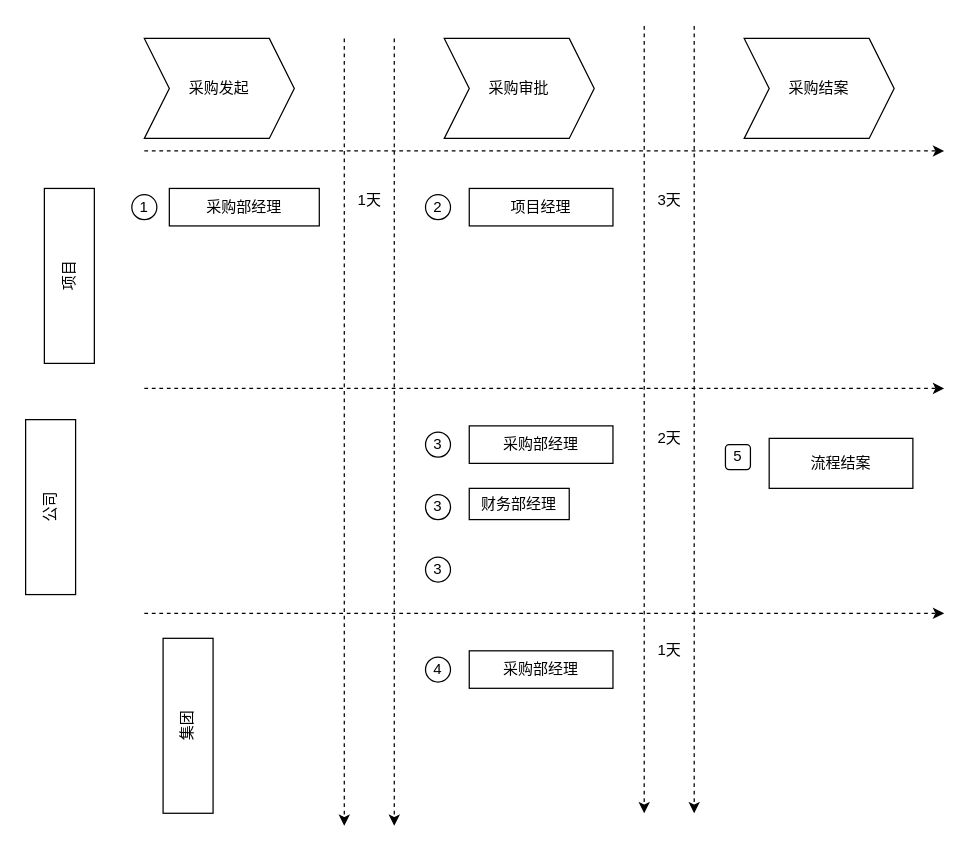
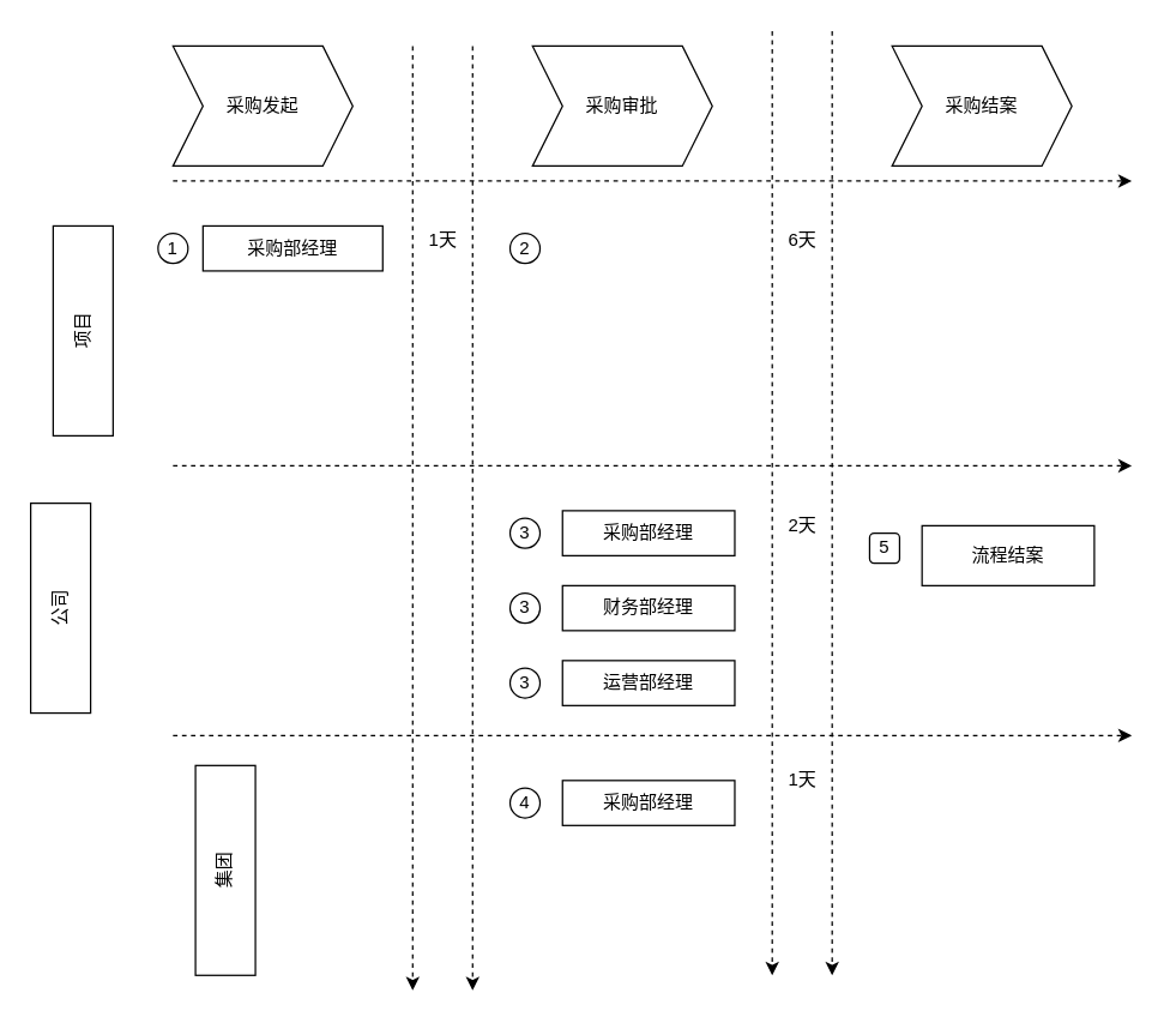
  <mxCell id="0" />
  <mxCell id="1" parent="0" />
  <mxCell id="2" value="采购发起" style="shape=step;perimeter=stepPerimeter;whiteSpace=wrap;html=1;fixedSize=1;rounded=0;" parent="1" vertex="1"><mxGeometry x="115" y="30" width="120" height="80" as="geometry" /></mxCell>
  <mxCell id="3" value="采购审批" style="shape=step;perimeter=stepPerimeter;whiteSpace=wrap;html=1;fixedSize=1;rounded=0;" parent="1" vertex="1"><mxGeometry x="355" y="30" width="120" height="80" as="geometry" /></mxCell>
  <mxCell id="4" value="采购结案" style="shape=step;perimeter=stepPerimeter;whiteSpace=wrap;html=1;fixedSize=1;rounded=0;" parent="1" vertex="1"><mxGeometry x="595" y="30" width="120" height="80" as="geometry" /></mxCell>
  <mxCell id="5" style="edgeStyle=orthogonalEdgeStyle;orthogonalLoop=1;jettySize=auto;html=1;exitX=0.5;exitY=1;exitDx=0;exitDy=0;rounded=0;" parent="1" source="4" target="4" edge="1"><mxGeometry relative="1" as="geometry" /></mxCell>
  <mxCell id="6" value="项目" style="whiteSpace=wrap;html=1;horizontal=0;rounded=0;" parent="1" vertex="1"><mxGeometry x="35" y="150" width="40" height="140" as="geometry" /></mxCell>
  <mxCell id="7" value="公司" style="whiteSpace=wrap;html=1;horizontal=0;rounded=0;" parent="1" vertex="1"><mxGeometry x="20" y="335" width="40" height="140" as="geometry" /></mxCell>
  <mxCell id="8" value="集团" style="whiteSpace=wrap;html=1;horizontal=0;rounded=0;" parent="1" vertex="1"><mxGeometry x="130" y="510" width="40" height="140" as="geometry" /></mxCell>
  <mxCell id="9" value="" style="endArrow=classic;html=1;dashed=1;rounded=0;" parent="1" edge="1"><mxGeometry width="50" height="50" relative="1" as="geometry"><mxPoint x="115" y="120" as="sourcePoint" /><mxPoint x="755" y="120" as="targetPoint" /></mxGeometry></mxCell>
  <mxCell id="10" value="" style="endArrow=classic;html=1;dashed=1;strokeWidth=1;rounded=0;" parent="1" edge="1"><mxGeometry width="50" height="50" relative="1" as="geometry"><mxPoint x="275" y="30" as="sourcePoint" /><mxPoint x="275" y="660" as="targetPoint" /></mxGeometry></mxCell>
  <mxCell id="11" value="" style="endArrow=classic;html=1;dashed=1;strokeWidth=1;rounded=0;" parent="1" edge="1"><mxGeometry width="50" height="50" relative="1" as="geometry"><mxPoint x="315" y="30" as="sourcePoint" /><mxPoint x="315" y="660" as="targetPoint" /><Array as="points"><mxPoint x="315" y="350" /></Array></mxGeometry></mxCell>
  <mxCell id="12" value="" style="endArrow=classic;html=1;dashed=1;rounded=0;" parent="1" edge="1"><mxGeometry width="50" height="50" relative="1" as="geometry"><mxPoint x="115" y="310" as="sourcePoint" /><mxPoint x="755" y="310" as="targetPoint" /></mxGeometry></mxCell>
  <mxCell id="13" value="" style="endArrow=classic;html=1;dashed=1;rounded=0;" parent="1" edge="1"><mxGeometry width="50" height="50" relative="1" as="geometry"><mxPoint x="115" y="490" as="sourcePoint" /><mxPoint x="755" y="490" as="targetPoint" /></mxGeometry></mxCell>
  <mxCell id="14" value="" style="endArrow=classic;html=1;dashed=1;strokeWidth=1;rounded=0;" parent="1" edge="1"><mxGeometry width="50" height="50" relative="1" as="geometry"><mxPoint x="515" y="20" as="sourcePoint" /><mxPoint x="515" y="650" as="targetPoint" /></mxGeometry></mxCell>
  <mxCell id="15" value="" style="endArrow=classic;html=1;dashed=1;strokeWidth=1;rounded=0;" parent="1" edge="1"><mxGeometry width="50" height="50" relative="1" as="geometry"><mxPoint x="555" y="20" as="sourcePoint" /><mxPoint x="555" y="650" as="targetPoint" /></mxGeometry></mxCell>
  <mxCell id="16" value="1" style="ellipse;whiteSpace=wrap;html=1;aspect=fixed;rounded=0;" parent="1" vertex="1"><mxGeometry x="105" y="155" width="20" height="20" as="geometry" /></mxCell>
  <mxCell id="17" value="1天" style="text;html=1;align=center;verticalAlign=middle;resizable=0;points=[];autosize=1;strokeColor=none;fillColor=none;rounded=0;" parent="1" vertex="1"><mxGeometry x="280" y="150" width="30" height="20" as="geometry" /></mxCell>
- <mxCell id="18" value="3天" style="text;html=1;align=center;verticalAlign=middle;resizable=0;points=[];autosize=1;strokeColor=none;fillColor=none;rounded=0;" parent="1" vertex="1"><mxGeometry x="520" y="150" width="30" height="20" as="geometry" /></mxCell>
+ <mxCell id="18" value="6天" style="text;html=1;align=center;verticalAlign=middle;resizable=0;points=[];autosize=1;strokeColor=none;fillColor=none;rounded=0;" parent="1" vertex="1"><mxGeometry x="520" y="150" width="30" height="20" as="geometry" /></mxCell>
  <mxCell id="19" value="2天" style="text;html=1;align=center;verticalAlign=middle;resizable=0;points=[];autosize=1;strokeColor=none;fillColor=none;rounded=0;" parent="1" vertex="1"><mxGeometry x="520" y="340" width="30" height="20" as="geometry" /></mxCell>
  <mxCell id="20" value="1天" style="text;html=1;align=center;verticalAlign=middle;resizable=0;points=[];autosize=1;strokeColor=none;fillColor=none;rounded=0;" parent="1" vertex="1"><mxGeometry x="520" y="510" width="30" height="20" as="geometry" /></mxCell>
  <mxCell id="21" value="采购部经理" style="whiteSpace=wrap;html=1;rounded=0;" parent="1" vertex="1"><mxGeometry x="135" y="150" width="120" height="30" as="geometry" /></mxCell>
  <mxCell id="22" value="2" style="ellipse;whiteSpace=wrap;html=1;aspect=fixed;rounded=0;" parent="1" vertex="1"><mxGeometry x="340" y="155" width="20" height="20" as="geometry" /></mxCell>
- <mxCell id="23" value="项目经理" style="whiteSpace=wrap;html=1;rounded=0;" parent="1" vertex="1"><mxGeometry x="375" y="150" width="115" height="30" as="geometry" /></mxCell>
  <mxCell id="24" value="3" style="ellipse;whiteSpace=wrap;html=1;aspect=fixed;rounded=0;" parent="1" vertex="1"><mxGeometry x="340" y="345" width="20" height="20" as="geometry" /></mxCell>
  <mxCell id="25" value="采购部经理" style="whiteSpace=wrap;html=1;rounded=0;" parent="1" vertex="1"><mxGeometry x="375" y="340" width="115" height="30" as="geometry" /></mxCell>
  <mxCell id="26" value="3" style="ellipse;whiteSpace=wrap;html=1;aspect=fixed;rounded=0;" parent="1" vertex="1"><mxGeometry x="340" y="395" width="20" height="20" as="geometry" /></mxCell>
- <mxCell id="27" value="财务部经理" style="whiteSpace=wrap;html=1;rounded=0;" parent="1" vertex="1"><mxGeometry x="375" y="390" width="80" height="25" as="geometry" /></mxCell>
+ <mxCell id="27" value="财务部经理" style="whiteSpace=wrap;html=1;rounded=0;" parent="1" vertex="1"><mxGeometry x="375" y="390" width="115" height="30" as="geometry" /></mxCell>
  <mxCell id="28" value="3" style="ellipse;whiteSpace=wrap;html=1;aspect=fixed;rounded=0;" parent="1" vertex="1"><mxGeometry x="340" y="445" width="20" height="20" as="geometry" /></mxCell>
+ <mxCell id="29" value="运营部经理" style="whiteSpace=wrap;html=1;rounded=0;" parent="1" vertex="1"><mxGeometry x="375" y="440" width="115" height="30" as="geometry" /></mxCell>
  <mxCell id="30" value="4" style="ellipse;whiteSpace=wrap;html=1;aspect=fixed;rounded=0;" parent="1" vertex="1"><mxGeometry x="340" y="525" width="20" height="20" as="geometry" /></mxCell>
  <mxCell id="31" value="采购部经理" style="whiteSpace=wrap;html=1;rounded=0;" parent="1" vertex="1"><mxGeometry x="375" y="520" width="115" height="30" as="geometry" /></mxCell>
  <mxCell id="32" value="5" style="whiteSpace=wrap;html=1;aspect=fixed;rounded=1;" parent="1" vertex="1"><mxGeometry x="580" y="355" width="20" height="20" as="geometry" /></mxCell>
  <mxCell id="33" value="流程结案" style="whiteSpace=wrap;html=1;rounded=0;" parent="1" vertex="1"><mxGeometry x="615" y="350" width="115" height="40" as="geometry" /></mxCell>
